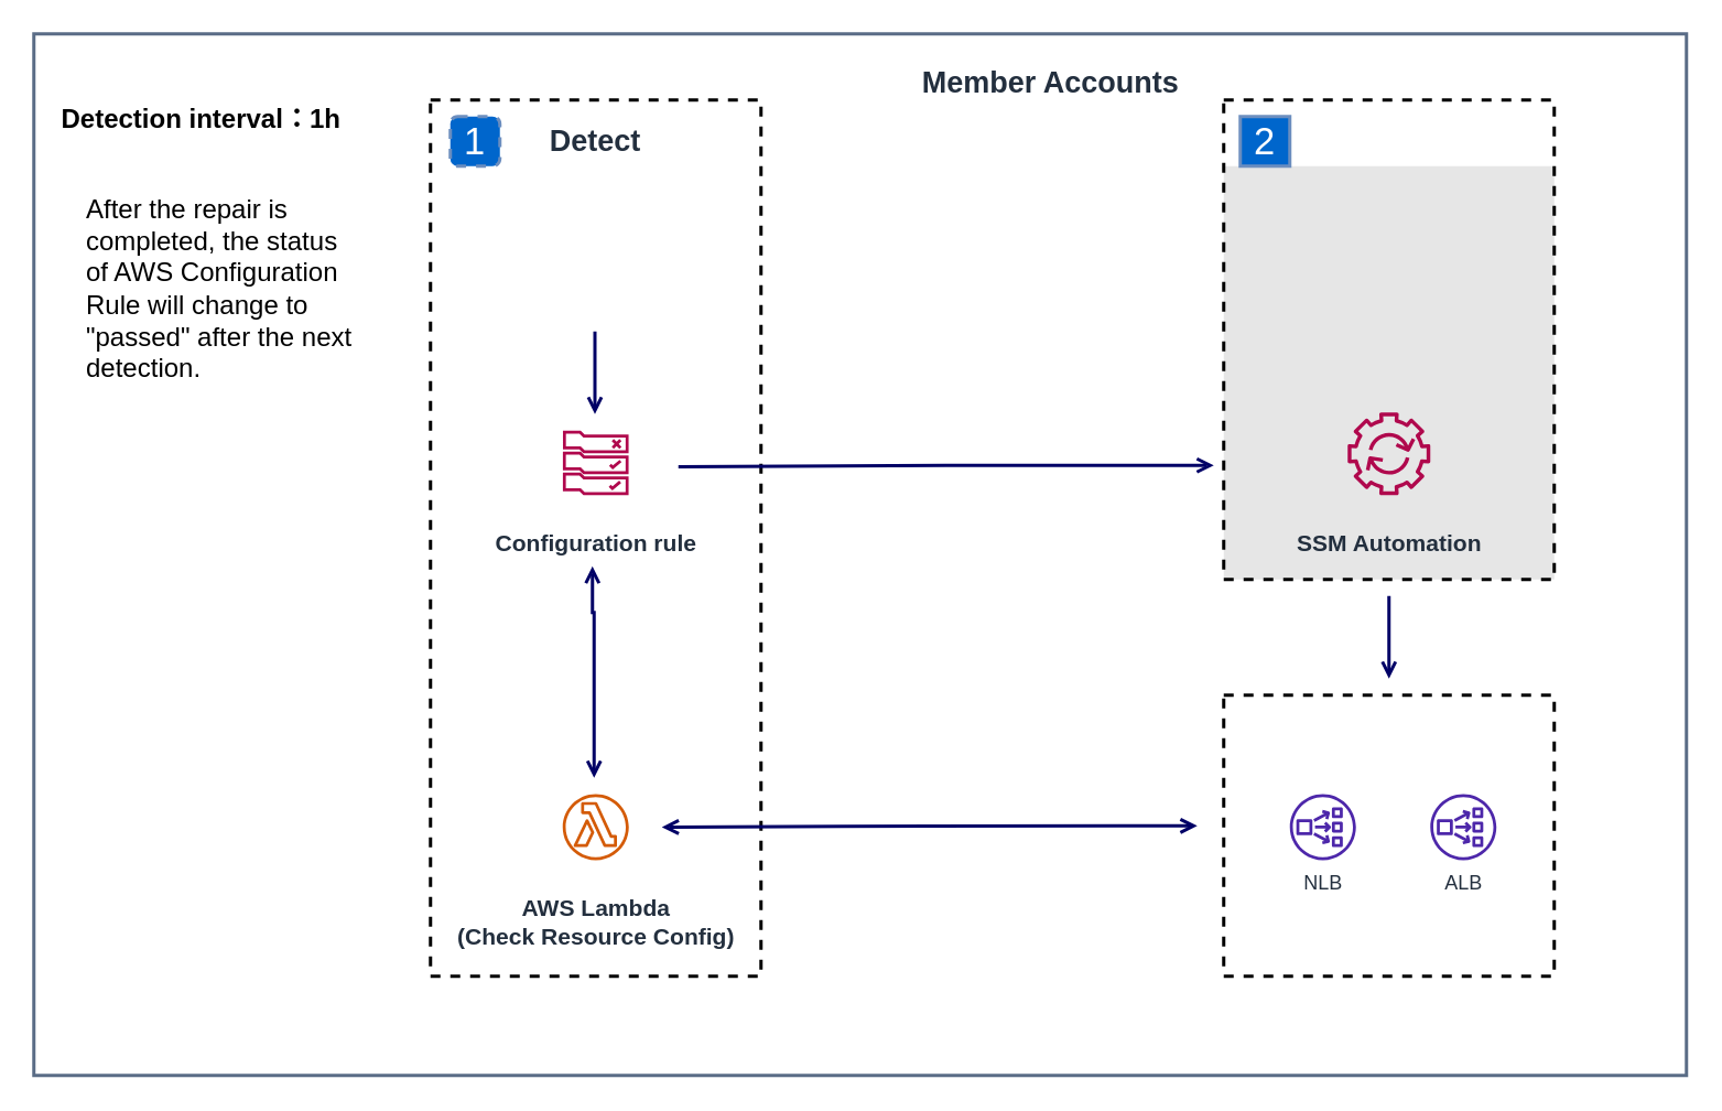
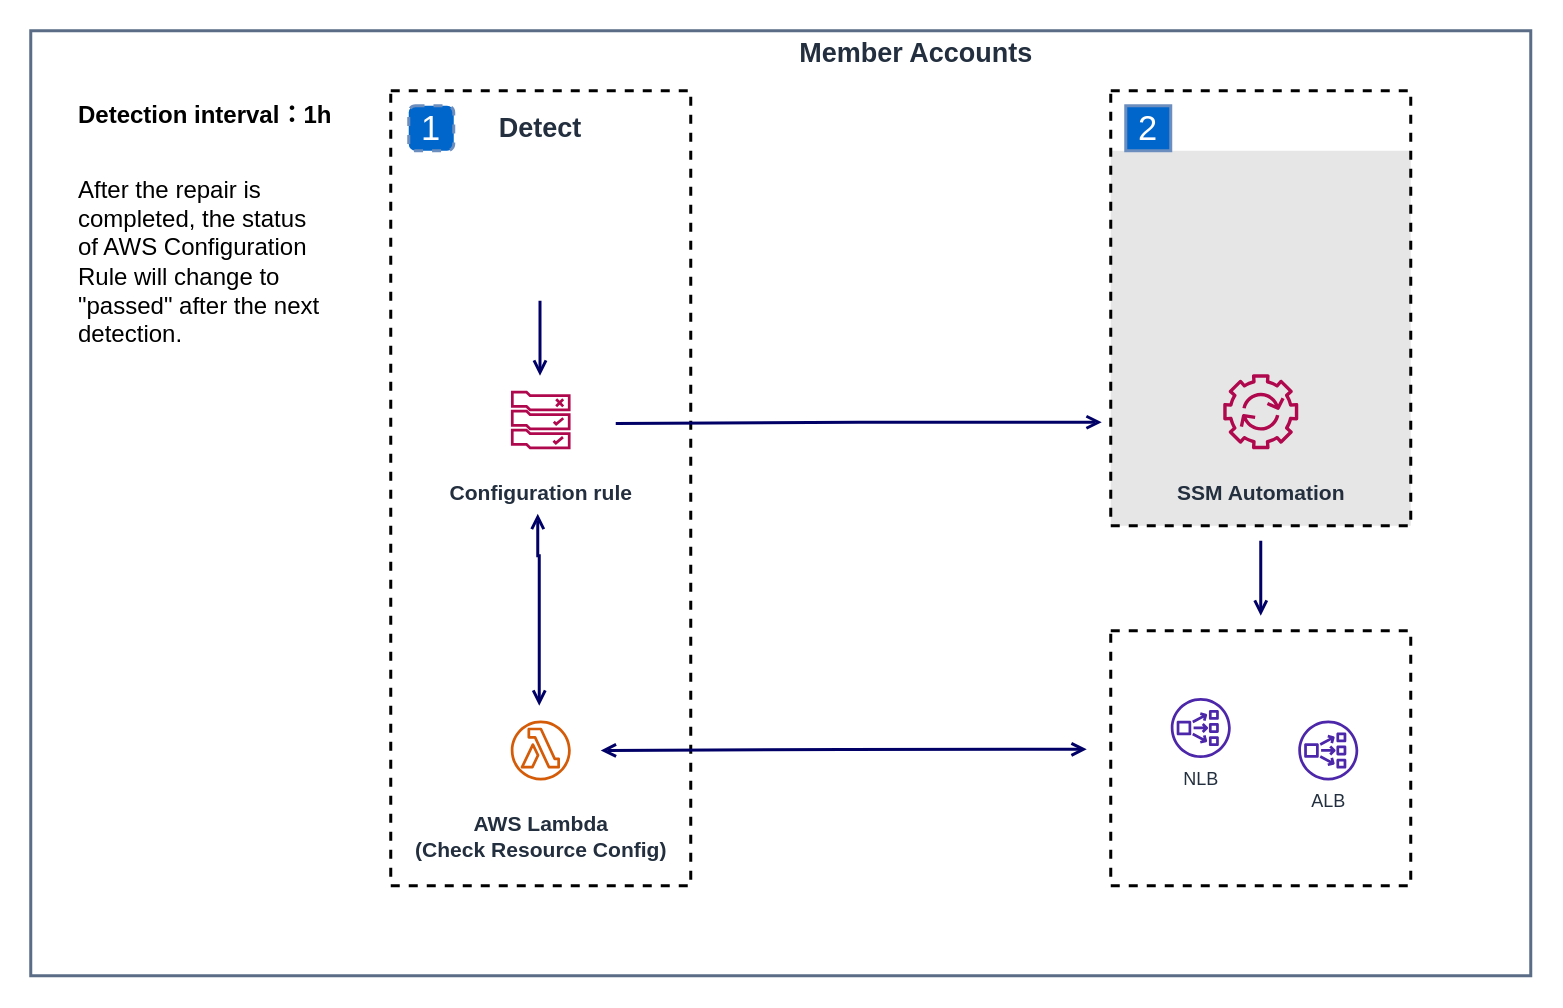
  <mxCell id="0" />
  <mxCell id="1" parent="0" />
  <mxCell id="2" value="" style="fillColor=default;strokeColor=#5A6C86;verticalAlign=top;fontStyle=0;fontColor=default;strokeWidth=2;" parent="1" vertex="1"><mxGeometry x="20" y="20" width="1000" height="630" as="geometry" /></mxCell>
  <mxCell id="3" value="" style="rounded=0;whiteSpace=wrap;html=1;dashed=0;sketch=0;pointerEvents=1;fontFamily=Helvetica;fontSize=12;fontColor=#232F3E;fillColor=#E6E6E6;gradientColor=none;strokeColor=none;" parent="1" vertex="1"><mxGeometry x="740" y="100" width="200" height="250" as="geometry" /></mxCell>
  <mxCell id="4" value="" style="rounded=0;whiteSpace=wrap;html=1;strokeWidth=2;fillColor=none;dashed=1;" parent="1" vertex="1"><mxGeometry x="260" y="60" width="200" height="530" as="geometry" /></mxCell>
  <mxCell id="5" value="" style="rounded=0;whiteSpace=wrap;html=1;strokeWidth=2;fillColor=none;dashed=1;" parent="1" vertex="1"><mxGeometry x="740" y="420" width="200" height="170" as="geometry" /></mxCell>
  <mxCell id="6" value="&lt;font color=&quot;#ffffff&quot; style=&quot;font-size: 23px&quot;&gt;1&lt;/font&gt;" style="rounded=1;whiteSpace=wrap;html=1;strokeWidth=2;fillColor=#0066CC;gradientColor=none;strokeColor=#6c8ebf;aspect=fixed;dashed=1;" parent="1" vertex="1"><mxGeometry x="272" y="70" width="30" height="30" as="geometry" /></mxCell>
  <mxCell id="7" value="" style="rounded=0;whiteSpace=wrap;html=1;strokeWidth=2;fillColor=none;dashed=1;" parent="1" vertex="1"><mxGeometry x="740" y="60" width="200" height="290" as="geometry" /></mxCell>
  <mxCell id="8" value="&lt;font color=&quot;#ffffff&quot; style=&quot;font-size: 23px&quot;&gt;2&lt;/font&gt;" style="whiteSpace=wrap;html=1;strokeWidth=2;fillColor=#0066CC;gradientColor=none;strokeColor=#6c8ebf;aspect=fixed;rounded=0;" parent="1" vertex="1"><mxGeometry x="750" y="70" width="30" height="30" as="geometry" /></mxCell>
  <mxCell id="9" value="&lt;h2&gt;Detect&lt;/h2&gt;" style="text;html=1;strokeColor=none;fillColor=none;align=center;verticalAlign=middle;whiteSpace=wrap;rounded=0;dashed=0;sketch=0;pointerEvents=1;fontFamily=Helvetica;fontSize=12;fontColor=#232F3E;" parent="1" vertex="1"><mxGeometry x="330" y="70" width="60" height="30" as="geometry" /></mxCell>
  <mxCell id="10" value="&lt;h3&gt;AWS Lambda&lt;br&gt;(Check Resource Config)&lt;/h3&gt;&lt;h3&gt;&lt;br&gt;&lt;/h3&gt;&lt;div&gt;&lt;br&gt;&lt;/div&gt;" style="sketch=0;outlineConnect=0;fontColor=#232F3E;gradientColor=none;fillColor=#D45B07;strokeColor=none;dashed=0;verticalLabelPosition=bottom;verticalAlign=top;align=center;html=1;fontSize=12;fontStyle=0;aspect=fixed;pointerEvents=1;shape=mxgraph.aws4.lambda_function;fontFamily=Helvetica;" parent="1" vertex="1"><mxGeometry x="340" y="479.82" width="40" height="40" as="geometry" /></mxCell>
  <mxCell id="11" value="&lt;h3&gt;SSM Automation&lt;/h3&gt;" style="sketch=0;outlineConnect=0;fontColor=#232F3E;gradientColor=none;fillColor=#B0084D;strokeColor=none;dashed=0;verticalLabelPosition=bottom;verticalAlign=top;align=center;html=1;fontSize=12;fontStyle=0;aspect=fixed;pointerEvents=1;shape=mxgraph.aws4.automation;rounded=0;fontFamily=Helvetica;" parent="1" vertex="1"><mxGeometry x="815" y="248.97" width="50" height="50" as="geometry" /></mxCell>
  <mxCell id="12" value="" style="edgeStyle=orthogonalEdgeStyle;html=1;endArrow=open;elbow=vertical;startArrow=open;startFill=0;strokeColor=#000066;rounded=0;fontFamily=Helvetica;fontSize=12;fontColor=#232F3E;strokeWidth=2;endSize=6;endFill=0;" parent="1" edge="1"><mxGeometry width="100" relative="1" as="geometry"><mxPoint x="358" y="342" as="sourcePoint" /><mxPoint x="359" y="470" as="targetPoint" /><Array as="points"><mxPoint x="358" y="370" /><mxPoint x="359" y="370" /></Array></mxGeometry></mxCell>
  <mxCell id="13" value="" style="edgeStyle=orthogonalEdgeStyle;html=1;endArrow=none;elbow=vertical;startArrow=open;startFill=0;strokeColor=#000066;rounded=0;fontFamily=Helvetica;fontSize=12;fontColor=#232F3E;strokeWidth=2;endSize=6;" parent="1" edge="1"><mxGeometry width="100" relative="1" as="geometry"><mxPoint x="359.5" y="250" as="sourcePoint" /><mxPoint x="359.5" y="200" as="targetPoint" /></mxGeometry></mxCell>
  <mxCell id="14" value="" style="edgeStyle=orthogonalEdgeStyle;html=1;endArrow=none;elbow=vertical;startArrow=open;startFill=0;strokeColor=#000066;rounded=0;fontFamily=Helvetica;fontSize=12;fontColor=#232F3E;strokeWidth=2;endSize=6;" parent="1" edge="1"><mxGeometry width="100" relative="1" as="geometry"><mxPoint x="734" y="281" as="sourcePoint" /><mxPoint x="410" y="281.79" as="targetPoint" /><Array as="points"><mxPoint x="572" y="281" /><mxPoint x="572" y="282" /></Array></mxGeometry></mxCell>
- <mxCell id="15" value="&lt;h2&gt;Member Accounts&lt;/h2&gt;" style="text;html=1;strokeColor=none;fillColor=none;align=center;verticalAlign=middle;whiteSpace=wrap;rounded=0;dashed=0;sketch=0;pointerEvents=1;fontFamily=Helvetica;fontSize=12;fontColor=#232F3E;" parent="1" vertex="1"><mxGeometry x="552.5" y="35" width="165" height="30" as="geometry" /></mxCell>
+ <mxCell id="15" value="&lt;h2&gt;Member Accounts&lt;/h2&gt;" style="text;html=1;strokeColor=none;fillColor=none;align=center;verticalAlign=middle;whiteSpace=wrap;rounded=0;dashed=0;sketch=0;pointerEvents=1;fontFamily=Helvetica;fontSize=12;fontColor=#232F3E;" parent="1" vertex="1"><mxGeometry x="527.5" y="20" width="165" height="30" as="geometry" /></mxCell>
  <mxCell id="16" value="&lt;h3&gt;Configuration rule&lt;/h3&gt;" style="sketch=0;outlineConnect=0;fontColor=#232F3E;gradientColor=none;fillColor=#B0084D;strokeColor=none;dashed=0;verticalLabelPosition=bottom;verticalAlign=top;align=center;html=1;fontSize=12;fontStyle=0;aspect=fixed;pointerEvents=1;shape=mxgraph.aws4.rule_2;" parent="1" vertex="1"><mxGeometry x="340" y="260" width="40" height="38.97" as="geometry" /></mxCell>
- <mxCell id="17" value="NLB" style="sketch=0;outlineConnect=0;fontColor=#232F3E;gradientColor=none;fillColor=#4D27AA;strokeColor=none;dashed=0;verticalLabelPosition=bottom;verticalAlign=top;align=center;html=1;fontSize=12;fontStyle=0;aspect=fixed;pointerEvents=1;shape=mxgraph.aws4.network_load_balancer;" parent="1" vertex="1"><mxGeometry x="780" y="479.82" width="40" height="40" as="geometry" /></mxCell>
+ <mxCell id="17" value="NLB" style="sketch=0;outlineConnect=0;fontColor=#232F3E;gradientColor=none;fillColor=#4D27AA;strokeColor=none;dashed=0;verticalLabelPosition=bottom;verticalAlign=top;align=center;html=1;fontSize=12;fontStyle=0;aspect=fixed;pointerEvents=1;shape=mxgraph.aws4.network_load_balancer;" parent="1" vertex="1"><mxGeometry x="780" y="464.82" width="40" height="40" as="geometry" /></mxCell>
  <mxCell id="18" value="" style="edgeStyle=orthogonalEdgeStyle;html=1;endArrow=open;elbow=vertical;startArrow=open;startFill=0;strokeColor=#000066;rounded=0;fontFamily=Helvetica;fontSize=12;fontColor=#232F3E;strokeWidth=2;endSize=6;endFill=0;" parent="1" edge="1"><mxGeometry width="100" relative="1" as="geometry"><mxPoint x="724" y="499.05" as="sourcePoint" /><mxPoint x="400" y="499.84" as="targetPoint" /><Array as="points"><mxPoint x="562" y="499.05" /><mxPoint x="562" y="500.05" /></Array></mxGeometry></mxCell>
  <mxCell id="19" value="" style="edgeStyle=orthogonalEdgeStyle;html=1;endArrow=open;elbow=vertical;startArrow=none;startFill=0;strokeColor=#000066;rounded=0;fontFamily=Helvetica;fontSize=12;fontColor=#232F3E;strokeWidth=2;endSize=6;endFill=0;" parent="1" edge="1"><mxGeometry width="100" relative="1" as="geometry"><mxPoint x="839" y="361" as="sourcePoint" /><mxPoint x="840" y="410" as="targetPoint" /><Array as="points"><mxPoint x="840" y="361" /></Array></mxGeometry></mxCell>
  <mxCell id="20" value="ALB" style="sketch=0;outlineConnect=0;fontColor=#232F3E;gradientColor=none;fillColor=#4D27AA;strokeColor=none;dashed=0;verticalLabelPosition=bottom;verticalAlign=top;align=center;html=1;fontSize=12;fontStyle=0;aspect=fixed;pointerEvents=1;shape=mxgraph.aws4.network_load_balancer;" parent="1" vertex="1"><mxGeometry x="865" y="479.82" width="40" height="40" as="geometry" /></mxCell>
- <mxCell id="21" value="&lt;b&gt;&lt;font style=&quot;font-size: 16px&quot;&gt;Detection interval：1h&lt;/font&gt;&lt;/b&gt;" style="text;whiteSpace=wrap;html=1;" parent="1" vertex="1"><mxGeometry x="35" y="55" width="180" height="30" as="geometry" /></mxCell>
+ <mxCell id="21" value="&lt;b&gt;&lt;font style=&quot;font-size: 16px&quot;&gt;Detection interval：1h&lt;/font&gt;&lt;/b&gt;" style="text;whiteSpace=wrap;html=1;" parent="1" vertex="1"><mxGeometry x="50" y="60" width="180" height="30" as="geometry" /></mxCell>
  <mxCell id="22" value="After the repair is completed, the status of AWS Configuration Rule will change to &quot;passed&quot; after the next detection." style="text;whiteSpace=wrap;html=1;fontSize=16;" parent="1" vertex="1"><mxGeometry x="50" y="110" width="170" height="150" as="geometry" /></mxCell>
